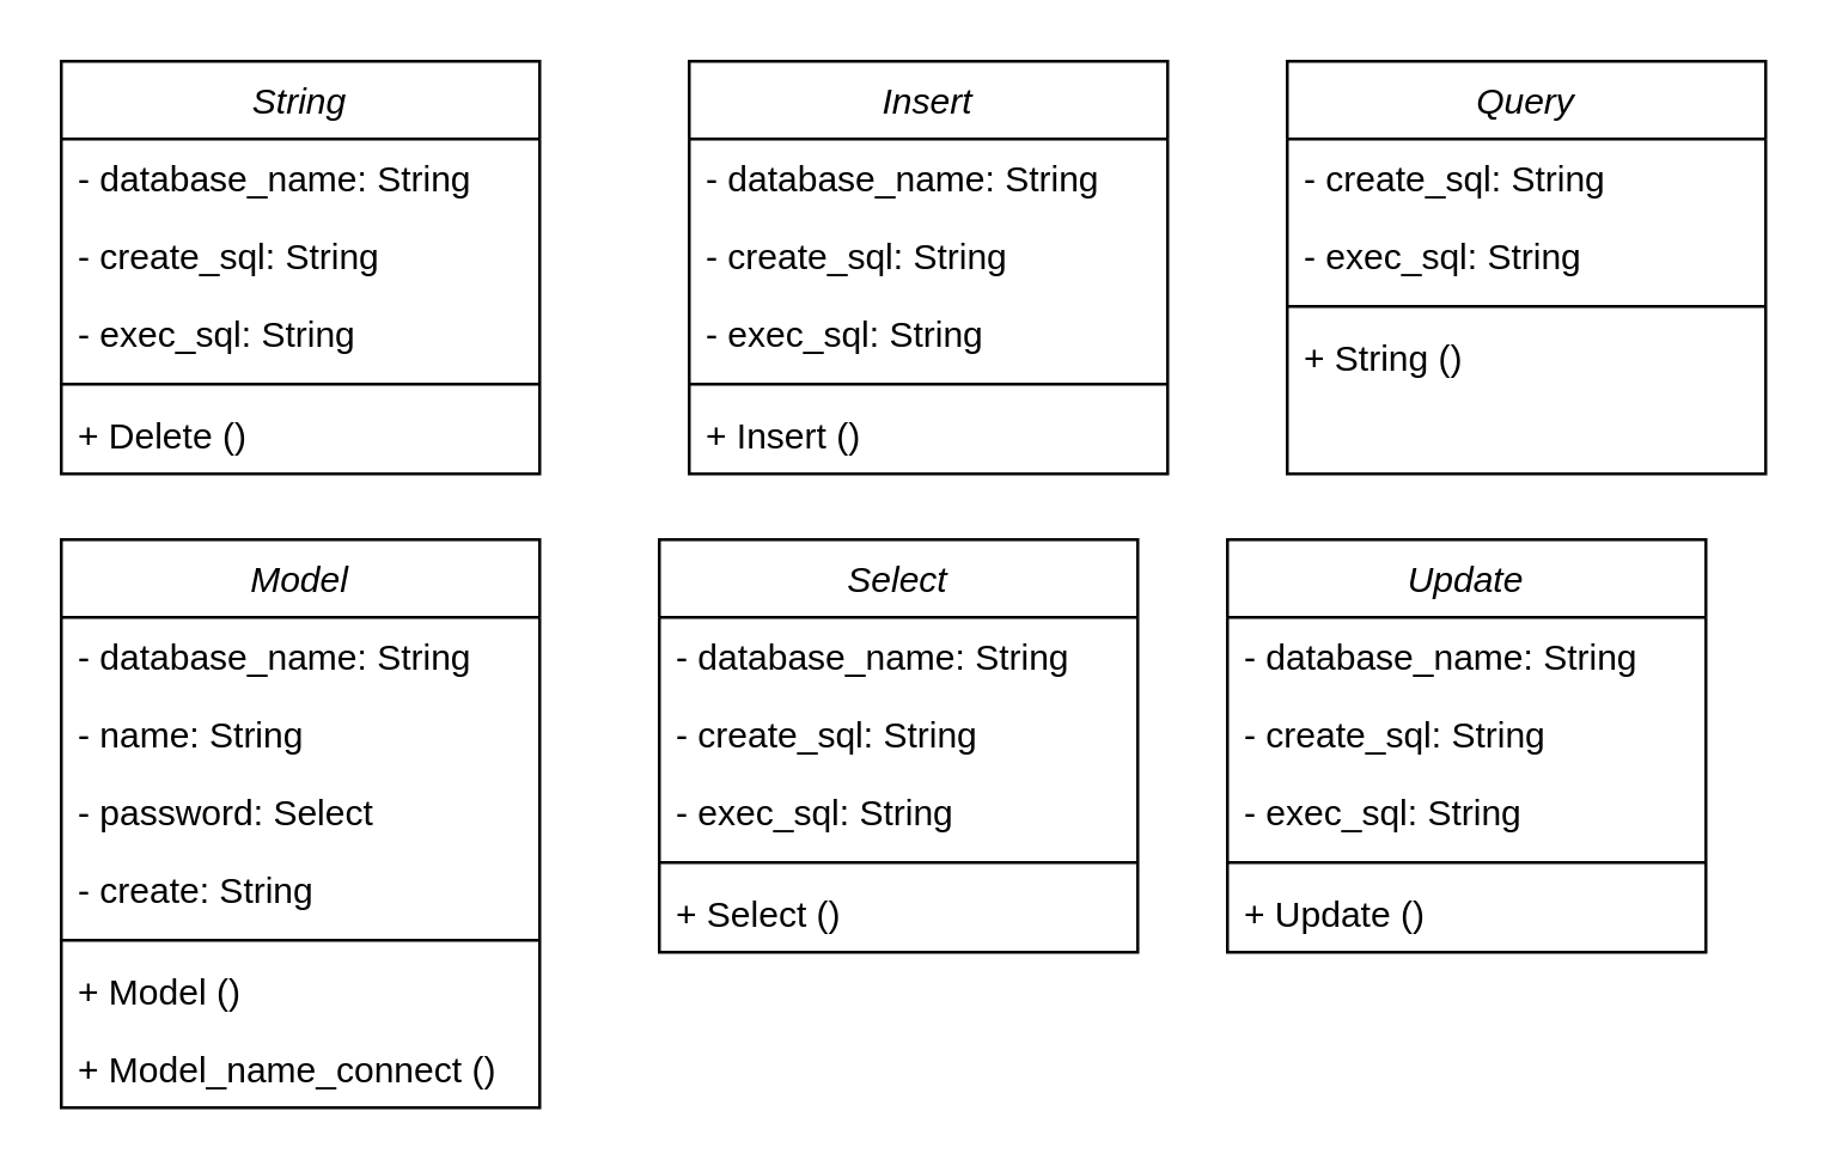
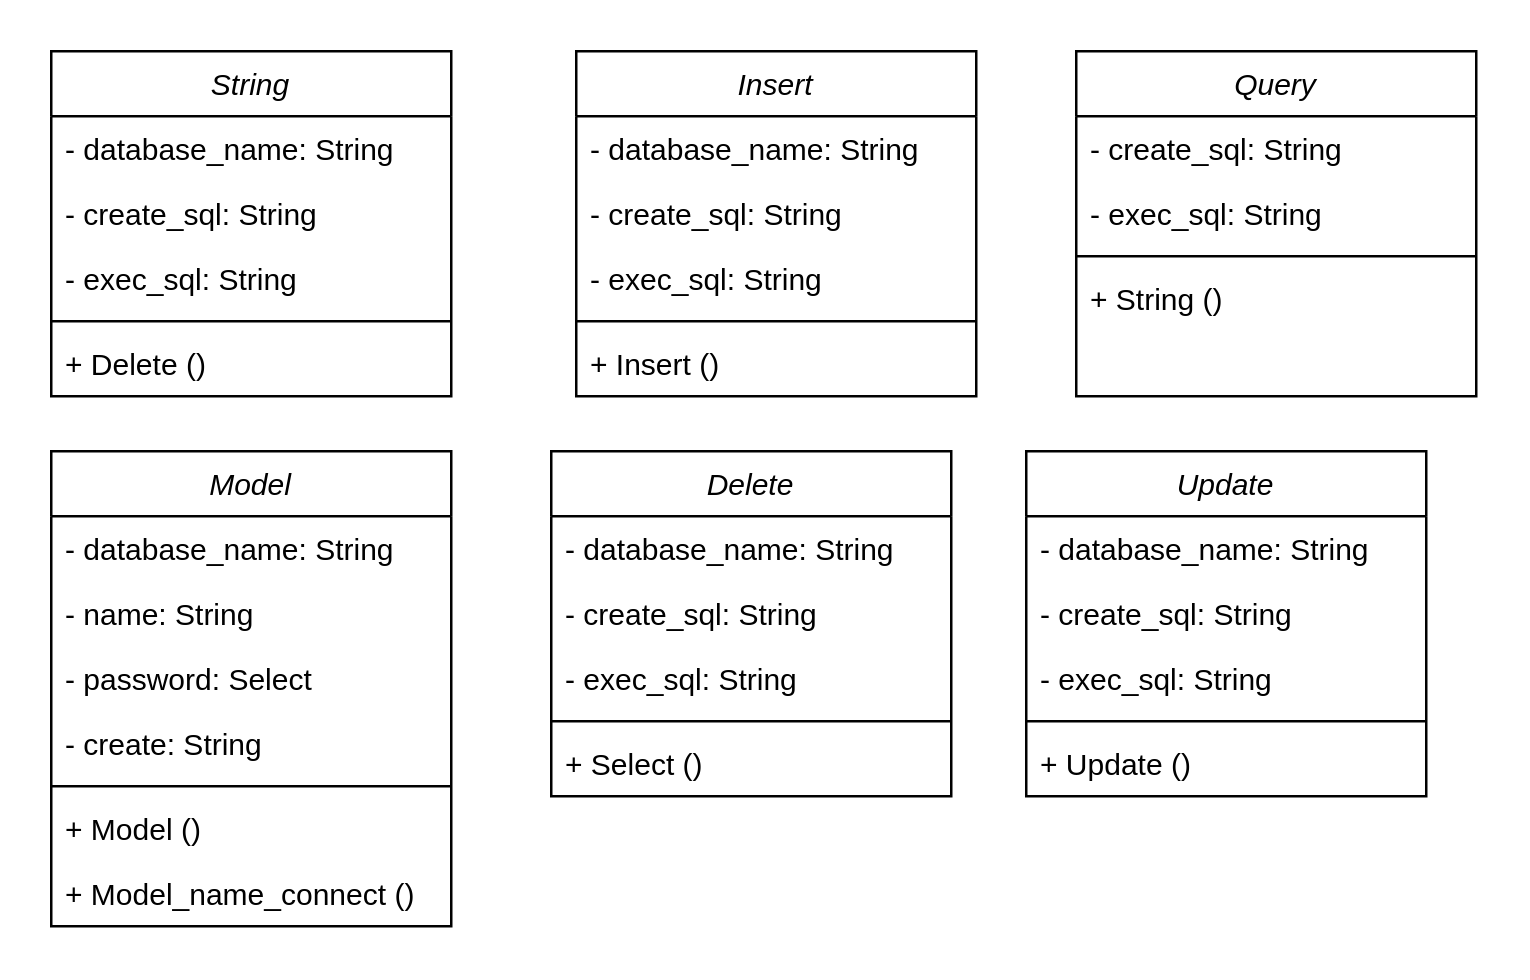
  <mxCell id="0" />
  <mxCell id="1" parent="0" />
  <mxCell id="2" value="String" style="swimlane;fontStyle=2;align=center;verticalAlign=top;childLayout=stackLayout;horizontal=1;startSize=26;horizontalStack=0;resizeParent=1;resizeLast=0;collapsible=1;marginBottom=0;rounded=0;shadow=0;strokeWidth=1;" parent="1" vertex="1"><mxGeometry x="20" y="20" width="160" height="138" as="geometry"><mxRectangle x="230" y="140" width="160" height="26" as="alternateBounds" /></mxGeometry></mxCell>
  <mxCell id="3" value="- database_name: String" style="text;align=left;verticalAlign=top;spacingLeft=4;spacingRight=4;overflow=hidden;rotatable=0;points=[[0,0.5],[1,0.5]];portConstraint=eastwest;" parent="2" vertex="1"><mxGeometry y="26" width="160" height="26" as="geometry" /></mxCell>
  <mxCell id="4" value="- create_sql: String" style="text;align=left;verticalAlign=top;spacingLeft=4;spacingRight=4;overflow=hidden;rotatable=0;points=[[0,0.5],[1,0.5]];portConstraint=eastwest;" vertex="1" parent="2"><mxGeometry y="52" width="160" height="26" as="geometry" /></mxCell>
  <mxCell id="5" value="- exec_sql: String" style="text;align=left;verticalAlign=top;spacingLeft=4;spacingRight=4;overflow=hidden;rotatable=0;points=[[0,0.5],[1,0.5]];portConstraint=eastwest;" vertex="1" parent="2"><mxGeometry y="78" width="160" height="26" as="geometry" /></mxCell>
  <mxCell id="6" value="" style="line;html=1;strokeWidth=1;align=left;verticalAlign=middle;spacingTop=-1;spacingLeft=3;spacingRight=3;rotatable=0;labelPosition=right;points=[];portConstraint=eastwest;" parent="2" vertex="1"><mxGeometry y="104" width="160" height="8" as="geometry" /></mxCell>
  <mxCell id="7" value="+ Delete ()" style="text;align=left;verticalAlign=top;spacingLeft=4;spacingRight=4;overflow=hidden;rotatable=0;points=[[0,0.5],[1,0.5]];portConstraint=eastwest;" parent="2" vertex="1"><mxGeometry y="112" width="160" height="26" as="geometry" /></mxCell>
  <mxCell id="8" value="Insert" style="swimlane;fontStyle=2;align=center;verticalAlign=top;childLayout=stackLayout;horizontal=1;startSize=26;horizontalStack=0;resizeParent=1;resizeLast=0;collapsible=1;marginBottom=0;rounded=0;shadow=0;strokeWidth=1;" vertex="1" parent="1"><mxGeometry x="230" y="20" width="160" height="138" as="geometry"><mxRectangle x="230" y="140" width="160" height="26" as="alternateBounds" /></mxGeometry></mxCell>
  <mxCell id="9" value="- database_name: String" style="text;align=left;verticalAlign=top;spacingLeft=4;spacingRight=4;overflow=hidden;rotatable=0;points=[[0,0.5],[1,0.5]];portConstraint=eastwest;" vertex="1" parent="8"><mxGeometry y="26" width="160" height="26" as="geometry" /></mxCell>
  <mxCell id="10" value="- create_sql: String" style="text;align=left;verticalAlign=top;spacingLeft=4;spacingRight=4;overflow=hidden;rotatable=0;points=[[0,0.5],[1,0.5]];portConstraint=eastwest;" vertex="1" parent="8"><mxGeometry y="52" width="160" height="26" as="geometry" /></mxCell>
  <mxCell id="11" value="- exec_sql: String" style="text;align=left;verticalAlign=top;spacingLeft=4;spacingRight=4;overflow=hidden;rotatable=0;points=[[0,0.5],[1,0.5]];portConstraint=eastwest;" vertex="1" parent="8"><mxGeometry y="78" width="160" height="26" as="geometry" /></mxCell>
  <mxCell id="12" value="" style="line;html=1;strokeWidth=1;align=left;verticalAlign=middle;spacingTop=-1;spacingLeft=3;spacingRight=3;rotatable=0;labelPosition=right;points=[];portConstraint=eastwest;" vertex="1" parent="8"><mxGeometry y="104" width="160" height="8" as="geometry" /></mxCell>
  <mxCell id="13" value="+ Insert ()" style="text;align=left;verticalAlign=top;spacingLeft=4;spacingRight=4;overflow=hidden;rotatable=0;points=[[0,0.5],[1,0.5]];portConstraint=eastwest;" vertex="1" parent="8"><mxGeometry y="112" width="160" height="26" as="geometry" /></mxCell>
  <mxCell id="14" value="Model" style="swimlane;fontStyle=2;align=center;verticalAlign=top;childLayout=stackLayout;horizontal=1;startSize=26;horizontalStack=0;resizeParent=1;resizeLast=0;collapsible=1;marginBottom=0;rounded=0;shadow=0;strokeWidth=1;" vertex="1" parent="1"><mxGeometry x="20" y="180" width="160" height="190" as="geometry"><mxRectangle x="230" y="140" width="160" height="26" as="alternateBounds" /></mxGeometry></mxCell>
  <mxCell id="15" value="- database_name: String" style="text;align=left;verticalAlign=top;spacingLeft=4;spacingRight=4;overflow=hidden;rotatable=0;points=[[0,0.5],[1,0.5]];portConstraint=eastwest;" vertex="1" parent="14"><mxGeometry y="26" width="160" height="26" as="geometry" /></mxCell>
  <mxCell id="16" value="- name: String" style="text;align=left;verticalAlign=top;spacingLeft=4;spacingRight=4;overflow=hidden;rotatable=0;points=[[0,0.5],[1,0.5]];portConstraint=eastwest;" vertex="1" parent="14"><mxGeometry y="52" width="160" height="26" as="geometry" /></mxCell>
  <mxCell id="17" value="- password: Select" style="text;align=left;verticalAlign=top;spacingLeft=4;spacingRight=4;overflow=hidden;rotatable=0;points=[[0,0.5],[1,0.5]];portConstraint=eastwest;" vertex="1" parent="14"><mxGeometry y="78" width="160" height="26" as="geometry" /></mxCell>
  <mxCell id="18" value="- create: String" style="text;align=left;verticalAlign=top;spacingLeft=4;spacingRight=4;overflow=hidden;rotatable=0;points=[[0,0.5],[1,0.5]];portConstraint=eastwest;" vertex="1" parent="14"><mxGeometry y="104" width="160" height="26" as="geometry" /></mxCell>
  <mxCell id="19" value="" style="line;html=1;strokeWidth=1;align=left;verticalAlign=middle;spacingTop=-1;spacingLeft=3;spacingRight=3;rotatable=0;labelPosition=right;points=[];portConstraint=eastwest;" vertex="1" parent="14"><mxGeometry y="130" width="160" height="8" as="geometry" /></mxCell>
  <mxCell id="20" value="+ Model ()" style="text;align=left;verticalAlign=top;spacingLeft=4;spacingRight=4;overflow=hidden;rotatable=0;points=[[0,0.5],[1,0.5]];portConstraint=eastwest;" vertex="1" parent="14"><mxGeometry y="138" width="160" height="26" as="geometry" /></mxCell>
  <mxCell id="21" value="+ Model_name_connect ()" style="text;align=left;verticalAlign=top;spacingLeft=4;spacingRight=4;overflow=hidden;rotatable=0;points=[[0,0.5],[1,0.5]];portConstraint=eastwest;" vertex="1" parent="14"><mxGeometry y="164" width="160" height="26" as="geometry" /></mxCell>
  <mxCell id="22" value="Query" style="swimlane;fontStyle=2;align=center;verticalAlign=top;childLayout=stackLayout;horizontal=1;startSize=26;horizontalStack=0;resizeParent=1;resizeLast=0;collapsible=1;marginBottom=0;rounded=0;shadow=0;strokeWidth=1;" vertex="1" parent="1"><mxGeometry x="430" y="20" width="160" height="138" as="geometry"><mxRectangle x="230" y="140" width="160" height="26" as="alternateBounds" /></mxGeometry></mxCell>
  <mxCell id="23" value="- create_sql: String" style="text;align=left;verticalAlign=top;spacingLeft=4;spacingRight=4;overflow=hidden;rotatable=0;points=[[0,0.5],[1,0.5]];portConstraint=eastwest;" vertex="1" parent="22"><mxGeometry y="26" width="160" height="26" as="geometry" /></mxCell>
  <mxCell id="24" value="- exec_sql: String" style="text;align=left;verticalAlign=top;spacingLeft=4;spacingRight=4;overflow=hidden;rotatable=0;points=[[0,0.5],[1,0.5]];portConstraint=eastwest;" vertex="1" parent="22"><mxGeometry y="52" width="160" height="26" as="geometry" /></mxCell>
  <mxCell id="25" value="" style="line;html=1;strokeWidth=1;align=left;verticalAlign=middle;spacingTop=-1;spacingLeft=3;spacingRight=3;rotatable=0;labelPosition=right;points=[];portConstraint=eastwest;" vertex="1" parent="22"><mxGeometry y="78" width="160" height="8" as="geometry" /></mxCell>
  <mxCell id="26" value="+ String ()" style="text;align=left;verticalAlign=top;spacingLeft=4;spacingRight=4;overflow=hidden;rotatable=0;points=[[0,0.5],[1,0.5]];portConstraint=eastwest;" vertex="1" parent="22"><mxGeometry y="86" width="160" height="26" as="geometry" /></mxCell>
- <mxCell id="27" value="Select" style="swimlane;fontStyle=2;align=center;verticalAlign=top;childLayout=stackLayout;horizontal=1;startSize=26;horizontalStack=0;resizeParent=1;resizeLast=0;collapsible=1;marginBottom=0;rounded=0;shadow=0;strokeWidth=1;" vertex="1" parent="1"><mxGeometry x="220" y="180" width="160" height="138" as="geometry"><mxRectangle x="230" y="140" width="160" height="26" as="alternateBounds" /></mxGeometry></mxCell>
+ <mxCell id="27" value="Delete" style="swimlane;fontStyle=2;align=center;verticalAlign=top;childLayout=stackLayout;horizontal=1;startSize=26;horizontalStack=0;resizeParent=1;resizeLast=0;collapsible=1;marginBottom=0;rounded=0;shadow=0;strokeWidth=1;" vertex="1" parent="1"><mxGeometry x="220" y="180" width="160" height="138" as="geometry"><mxRectangle x="230" y="140" width="160" height="26" as="alternateBounds" /></mxGeometry></mxCell>
  <mxCell id="28" value="- database_name: String" style="text;align=left;verticalAlign=top;spacingLeft=4;spacingRight=4;overflow=hidden;rotatable=0;points=[[0,0.5],[1,0.5]];portConstraint=eastwest;" vertex="1" parent="27"><mxGeometry y="26" width="160" height="26" as="geometry" /></mxCell>
  <mxCell id="29" value="- create_sql: String" style="text;align=left;verticalAlign=top;spacingLeft=4;spacingRight=4;overflow=hidden;rotatable=0;points=[[0,0.5],[1,0.5]];portConstraint=eastwest;" vertex="1" parent="27"><mxGeometry y="52" width="160" height="26" as="geometry" /></mxCell>
  <mxCell id="30" value="- exec_sql: String" style="text;align=left;verticalAlign=top;spacingLeft=4;spacingRight=4;overflow=hidden;rotatable=0;points=[[0,0.5],[1,0.5]];portConstraint=eastwest;" vertex="1" parent="27"><mxGeometry y="78" width="160" height="26" as="geometry" /></mxCell>
  <mxCell id="31" value="" style="line;html=1;strokeWidth=1;align=left;verticalAlign=middle;spacingTop=-1;spacingLeft=3;spacingRight=3;rotatable=0;labelPosition=right;points=[];portConstraint=eastwest;" vertex="1" parent="27"><mxGeometry y="104" width="160" height="8" as="geometry" /></mxCell>
  <mxCell id="32" value="+ Select ()" style="text;align=left;verticalAlign=top;spacingLeft=4;spacingRight=4;overflow=hidden;rotatable=0;points=[[0,0.5],[1,0.5]];portConstraint=eastwest;" vertex="1" parent="27"><mxGeometry y="112" width="160" height="26" as="geometry" /></mxCell>
  <mxCell id="33" value="Update" style="swimlane;fontStyle=2;align=center;verticalAlign=top;childLayout=stackLayout;horizontal=1;startSize=26;horizontalStack=0;resizeParent=1;resizeLast=0;collapsible=1;marginBottom=0;rounded=0;shadow=0;strokeWidth=1;" vertex="1" parent="1"><mxGeometry x="410" y="180" width="160" height="138" as="geometry"><mxRectangle x="230" y="140" width="160" height="26" as="alternateBounds" /></mxGeometry></mxCell>
  <mxCell id="34" value="- database_name: String" style="text;align=left;verticalAlign=top;spacingLeft=4;spacingRight=4;overflow=hidden;rotatable=0;points=[[0,0.5],[1,0.5]];portConstraint=eastwest;" vertex="1" parent="33"><mxGeometry y="26" width="160" height="26" as="geometry" /></mxCell>
  <mxCell id="35" value="- create_sql: String" style="text;align=left;verticalAlign=top;spacingLeft=4;spacingRight=4;overflow=hidden;rotatable=0;points=[[0,0.5],[1,0.5]];portConstraint=eastwest;" vertex="1" parent="33"><mxGeometry y="52" width="160" height="26" as="geometry" /></mxCell>
  <mxCell id="36" value="- exec_sql: String" style="text;align=left;verticalAlign=top;spacingLeft=4;spacingRight=4;overflow=hidden;rotatable=0;points=[[0,0.5],[1,0.5]];portConstraint=eastwest;" vertex="1" parent="33"><mxGeometry y="78" width="160" height="26" as="geometry" /></mxCell>
  <mxCell id="37" value="" style="line;html=1;strokeWidth=1;align=left;verticalAlign=middle;spacingTop=-1;spacingLeft=3;spacingRight=3;rotatable=0;labelPosition=right;points=[];portConstraint=eastwest;" vertex="1" parent="33"><mxGeometry y="104" width="160" height="8" as="geometry" /></mxCell>
  <mxCell id="38" value="+ Update ()" style="text;align=left;verticalAlign=top;spacingLeft=4;spacingRight=4;overflow=hidden;rotatable=0;points=[[0,0.5],[1,0.5]];portConstraint=eastwest;" vertex="1" parent="33"><mxGeometry y="112" width="160" height="26" as="geometry" /></mxCell>
